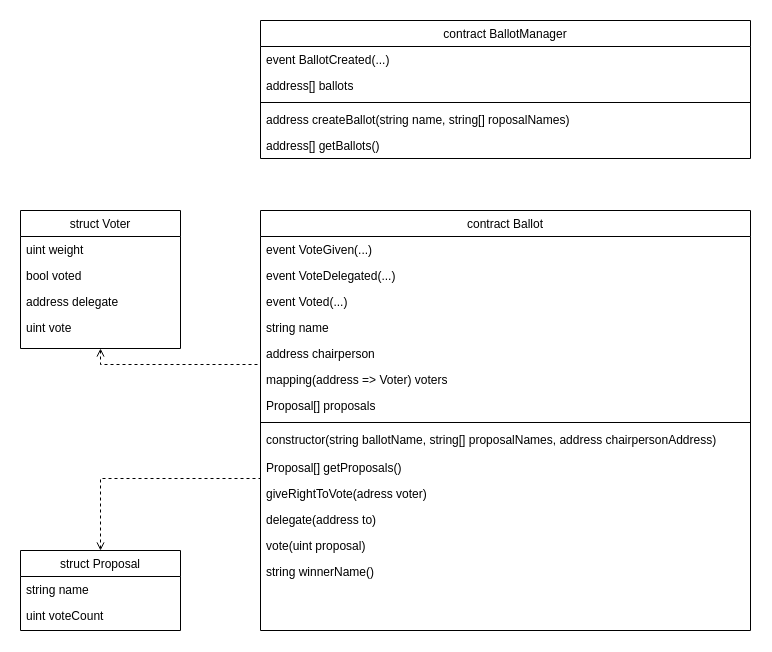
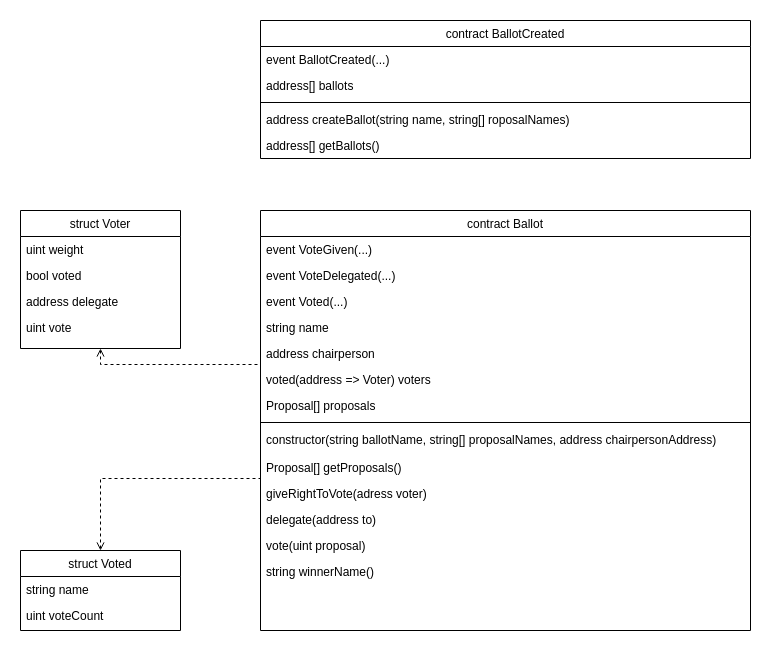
  <mxCell id="0" />
  <mxCell id="1" parent="0" />
  <mxCell id="2" value="contract Ballot" style="swimlane;fontStyle=0;align=center;verticalAlign=top;childLayout=stackLayout;horizontal=1;startSize=26;horizontalStack=0;resizeParent=1;resizeLast=0;collapsible=1;marginBottom=0;rounded=0;shadow=0;strokeWidth=1;" parent="1" vertex="1"><mxGeometry x="260" y="210" width="490" height="420" as="geometry"><mxRectangle x="130" y="380" width="160" height="26" as="alternateBounds" /></mxGeometry></mxCell>
  <mxCell id="3" value="event VoteGiven(...)" style="text;align=left;verticalAlign=top;spacingLeft=4;spacingRight=4;overflow=hidden;rotatable=0;points=[[0,0.5],[1,0.5]];portConstraint=eastwest;" parent="2" vertex="1"><mxGeometry y="26" width="490" height="26" as="geometry" /></mxCell>
  <mxCell id="4" value="event VoteDelegated(...)" style="text;align=left;verticalAlign=top;spacingLeft=4;spacingRight=4;overflow=hidden;rotatable=0;points=[[0,0.5],[1,0.5]];portConstraint=eastwest;rounded=0;shadow=0;html=0;" parent="2" vertex="1"><mxGeometry y="52" width="490" height="26" as="geometry" /></mxCell>
  <mxCell id="5" value="event Voted(...)" style="text;strokeColor=none;fillColor=none;align=left;verticalAlign=top;spacingLeft=4;spacingRight=4;overflow=hidden;rotatable=0;points=[[0,0.5],[1,0.5]];portConstraint=eastwest;whiteSpace=wrap;html=1;" vertex="1" parent="2"><mxGeometry y="78" width="490" height="26" as="geometry" /></mxCell>
  <mxCell id="6" value="string name" style="text;strokeColor=none;fillColor=none;align=left;verticalAlign=top;spacingLeft=4;spacingRight=4;overflow=hidden;rotatable=0;points=[[0,0.5],[1,0.5]];portConstraint=eastwest;whiteSpace=wrap;html=1;" vertex="1" parent="2"><mxGeometry y="104" width="490" height="26" as="geometry" /></mxCell>
  <mxCell id="7" value="address chairperson" style="text;strokeColor=none;fillColor=none;align=left;verticalAlign=top;spacingLeft=4;spacingRight=4;overflow=hidden;rotatable=0;points=[[0,0.5],[1,0.5]];portConstraint=eastwest;whiteSpace=wrap;html=1;" vertex="1" parent="2"><mxGeometry y="130" width="490" height="26" as="geometry" /></mxCell>
- <mxCell id="8" value="mapping(address =&amp;gt; Voter) voters" style="text;strokeColor=none;fillColor=none;align=left;verticalAlign=top;spacingLeft=4;spacingRight=4;overflow=hidden;rotatable=0;points=[[0,0.5],[1,0.5]];portConstraint=eastwest;whiteSpace=wrap;html=1;" vertex="1" parent="2"><mxGeometry y="156" width="490" height="26" as="geometry" /></mxCell>
+ <mxCell id="8" value="voted(address =&amp;gt; Voter) voters" style="text;strokeColor=none;fillColor=none;align=left;verticalAlign=top;spacingLeft=4;spacingRight=4;overflow=hidden;rotatable=0;points=[[0,0.5],[1,0.5]];portConstraint=eastwest;whiteSpace=wrap;html=1;" vertex="1" parent="2"><mxGeometry y="156" width="490" height="26" as="geometry" /></mxCell>
  <mxCell id="9" value="Proposal[] proposals" style="text;strokeColor=none;fillColor=none;align=left;verticalAlign=top;spacingLeft=4;spacingRight=4;overflow=hidden;rotatable=0;points=[[0,0.5],[1,0.5]];portConstraint=eastwest;whiteSpace=wrap;html=1;" vertex="1" parent="2"><mxGeometry y="182" width="490" height="26" as="geometry" /></mxCell>
  <mxCell id="10" value="" style="line;strokeWidth=1;fillColor=none;align=left;verticalAlign=middle;spacingTop=-1;spacingLeft=3;spacingRight=3;rotatable=0;labelPosition=right;points=[];portConstraint=eastwest;strokeColor=inherit;" vertex="1" parent="2"><mxGeometry y="208" width="490" height="8" as="geometry" /></mxCell>
  <mxCell id="11" value="constructor(string ballotName, string[] proposalNames, address chairpersonAddress)" style="text;strokeColor=none;fillColor=none;align=left;verticalAlign=top;spacingLeft=4;spacingRight=4;overflow=hidden;rotatable=0;points=[[0,0.5],[1,0.5]];portConstraint=eastwest;whiteSpace=wrap;html=1;" vertex="1" parent="2"><mxGeometry y="216" width="490" height="28" as="geometry" /></mxCell>
  <mxCell id="12" value="Proposal[] getProposals()" style="text;strokeColor=none;fillColor=none;align=left;verticalAlign=top;spacingLeft=4;spacingRight=4;overflow=hidden;rotatable=0;points=[[0,0.5],[1,0.5]];portConstraint=eastwest;whiteSpace=wrap;html=1;" vertex="1" parent="2"><mxGeometry y="244" width="490" height="26" as="geometry" /></mxCell>
  <mxCell id="13" value="giveRightToVote(adress voter)" style="text;strokeColor=none;fillColor=none;align=left;verticalAlign=top;spacingLeft=4;spacingRight=4;overflow=hidden;rotatable=0;points=[[0,0.5],[1,0.5]];portConstraint=eastwest;whiteSpace=wrap;html=1;" vertex="1" parent="2"><mxGeometry y="270" width="490" height="26" as="geometry" /></mxCell>
  <mxCell id="14" value="delegate(address to)" style="text;strokeColor=none;fillColor=none;align=left;verticalAlign=top;spacingLeft=4;spacingRight=4;overflow=hidden;rotatable=0;points=[[0,0.5],[1,0.5]];portConstraint=eastwest;whiteSpace=wrap;html=1;" vertex="1" parent="2"><mxGeometry y="296" width="490" height="26" as="geometry" /></mxCell>
  <mxCell id="15" value="vote(uint proposal)" style="text;strokeColor=none;fillColor=none;align=left;verticalAlign=top;spacingLeft=4;spacingRight=4;overflow=hidden;rotatable=0;points=[[0,0.5],[1,0.5]];portConstraint=eastwest;whiteSpace=wrap;html=1;" vertex="1" parent="2"><mxGeometry y="322" width="490" height="26" as="geometry" /></mxCell>
  <mxCell id="16" value="string winnerName()" style="text;strokeColor=none;fillColor=none;align=left;verticalAlign=top;spacingLeft=4;spacingRight=4;overflow=hidden;rotatable=0;points=[[0,0.5],[1,0.5]];portConstraint=eastwest;whiteSpace=wrap;html=1;" vertex="1" parent="2"><mxGeometry y="348" width="490" height="26" as="geometry" /></mxCell>
- <mxCell id="17" value="contract BallotManager" style="swimlane;fontStyle=0;align=center;verticalAlign=top;childLayout=stackLayout;horizontal=1;startSize=26;horizontalStack=0;resizeParent=1;resizeLast=0;collapsible=1;marginBottom=0;rounded=0;shadow=0;strokeWidth=1;" parent="1" vertex="1"><mxGeometry x="260" y="20" width="490" height="138" as="geometry"><mxRectangle x="340" y="380" width="170" height="26" as="alternateBounds" /></mxGeometry></mxCell>
+ <mxCell id="17" value="contract BallotCreated" style="swimlane;fontStyle=0;align=center;verticalAlign=top;childLayout=stackLayout;horizontal=1;startSize=26;horizontalStack=0;resizeParent=1;resizeLast=0;collapsible=1;marginBottom=0;rounded=0;shadow=0;strokeWidth=1;" parent="1" vertex="1"><mxGeometry x="260" y="20" width="490" height="138" as="geometry"><mxRectangle x="340" y="380" width="170" height="26" as="alternateBounds" /></mxGeometry></mxCell>
  <mxCell id="18" value="event BallotCreated(...)" style="text;align=left;verticalAlign=top;spacingLeft=4;spacingRight=4;overflow=hidden;rotatable=0;points=[[0,0.5],[1,0.5]];portConstraint=eastwest;" parent="17" vertex="1"><mxGeometry y="26" width="490" height="26" as="geometry" /></mxCell>
  <mxCell id="19" value="address[] ballots" style="text;align=left;verticalAlign=top;spacingLeft=4;spacingRight=4;overflow=hidden;rotatable=0;points=[[0,0.5],[1,0.5]];portConstraint=eastwest;" vertex="1" parent="17"><mxGeometry y="52" width="490" height="26" as="geometry" /></mxCell>
  <mxCell id="20" value="" style="line;strokeWidth=1;fillColor=none;align=left;verticalAlign=middle;spacingTop=-1;spacingLeft=3;spacingRight=3;rotatable=0;labelPosition=right;points=[];portConstraint=eastwest;strokeColor=inherit;" vertex="1" parent="17"><mxGeometry y="78" width="490" height="8" as="geometry" /></mxCell>
  <mxCell id="21" value="address createBallot(string name, string[] roposalNames)" style="text;strokeColor=none;fillColor=none;align=left;verticalAlign=top;spacingLeft=4;spacingRight=4;overflow=hidden;rotatable=0;points=[[0,0.5],[1,0.5]];portConstraint=eastwest;whiteSpace=wrap;html=1;" vertex="1" parent="17"><mxGeometry y="86" width="490" height="26" as="geometry" /></mxCell>
  <mxCell id="22" value="address[] getBallots()" style="text;strokeColor=none;fillColor=none;align=left;verticalAlign=top;spacingLeft=4;spacingRight=4;overflow=hidden;rotatable=0;points=[[0,0.5],[1,0.5]];portConstraint=eastwest;whiteSpace=wrap;html=1;" vertex="1" parent="17"><mxGeometry y="112" width="490" height="26" as="geometry" /></mxCell>
- <mxCell id="23" value="struct Proposal" style="swimlane;fontStyle=0;align=center;verticalAlign=top;childLayout=stackLayout;horizontal=1;startSize=26;horizontalStack=0;resizeParent=1;resizeLast=0;collapsible=1;marginBottom=0;rounded=0;shadow=0;strokeWidth=1;" vertex="1" parent="1"><mxGeometry x="20" y="550" width="160" height="80" as="geometry"><mxRectangle x="340" y="380" width="170" height="26" as="alternateBounds" /></mxGeometry></mxCell>
+ <mxCell id="23" value="struct Voted" style="swimlane;fontStyle=0;align=center;verticalAlign=top;childLayout=stackLayout;horizontal=1;startSize=26;horizontalStack=0;resizeParent=1;resizeLast=0;collapsible=1;marginBottom=0;rounded=0;shadow=0;strokeWidth=1;" vertex="1" parent="1"><mxGeometry x="20" y="550" width="160" height="80" as="geometry"><mxRectangle x="340" y="380" width="170" height="26" as="alternateBounds" /></mxGeometry></mxCell>
  <mxCell id="24" value="string name" style="text;align=left;verticalAlign=top;spacingLeft=4;spacingRight=4;overflow=hidden;rotatable=0;points=[[0,0.5],[1,0.5]];portConstraint=eastwest;" vertex="1" parent="23"><mxGeometry y="26" width="160" height="26" as="geometry" /></mxCell>
  <mxCell id="25" value="uint voteCount" style="text;align=left;verticalAlign=top;spacingLeft=4;spacingRight=4;overflow=hidden;rotatable=0;points=[[0,0.5],[1,0.5]];portConstraint=eastwest;" vertex="1" parent="23"><mxGeometry y="52" width="160" height="26" as="geometry" /></mxCell>
  <mxCell id="26" value="struct Voter" style="swimlane;fontStyle=0;align=center;verticalAlign=top;childLayout=stackLayout;horizontal=1;startSize=26;horizontalStack=0;resizeParent=1;resizeLast=0;collapsible=1;marginBottom=0;rounded=0;shadow=0;strokeWidth=1;" vertex="1" parent="1"><mxGeometry x="20" y="210" width="160" height="138" as="geometry"><mxRectangle x="340" y="380" width="170" height="26" as="alternateBounds" /></mxGeometry></mxCell>
  <mxCell id="27" value="uint weight" style="text;align=left;verticalAlign=top;spacingLeft=4;spacingRight=4;overflow=hidden;rotatable=0;points=[[0,0.5],[1,0.5]];portConstraint=eastwest;" vertex="1" parent="26"><mxGeometry y="26" width="160" height="26" as="geometry" /></mxCell>
  <mxCell id="28" value="bool voted" style="text;align=left;verticalAlign=top;spacingLeft=4;spacingRight=4;overflow=hidden;rotatable=0;points=[[0,0.5],[1,0.5]];portConstraint=eastwest;" vertex="1" parent="26"><mxGeometry y="52" width="160" height="26" as="geometry" /></mxCell>
  <mxCell id="29" value="address delegate" style="text;align=left;verticalAlign=top;spacingLeft=4;spacingRight=4;overflow=hidden;rotatable=0;points=[[0,0.5],[1,0.5]];portConstraint=eastwest;" vertex="1" parent="26"><mxGeometry y="78" width="160" height="26" as="geometry" /></mxCell>
  <mxCell id="30" value="uint vote" style="text;align=left;verticalAlign=top;spacingLeft=4;spacingRight=4;overflow=hidden;rotatable=0;points=[[0,0.5],[1,0.5]];portConstraint=eastwest;" vertex="1" parent="26"><mxGeometry y="104" width="160" height="26" as="geometry" /></mxCell>
  <mxCell id="31" value="" style="endArrow=open;shadow=0;strokeWidth=1;rounded=0;endFill=1;edgeStyle=elbowEdgeStyle;elbow=vertical;exitX=0;exitY=0.5;exitDx=0;exitDy=0;dashed=1;" edge="1" parent="1" source="9" target="23"><mxGeometry x="0.5" y="41" relative="1" as="geometry"><mxPoint x="120" y="90" as="sourcePoint" /><mxPoint x="210" y="90" as="targetPoint" /><mxPoint x="-40" y="32" as="offset" /></mxGeometry></mxCell>
  <mxCell id="32" value="" style="resizable=0;align=right;verticalAlign=bottom;labelBackgroundColor=none;fontSize=12;" connectable="0" vertex="1" parent="31"><mxGeometry x="1" relative="1" as="geometry"><mxPoint x="20" y="-5" as="offset" /></mxGeometry></mxCell>
  <mxCell id="33" value="" style="endArrow=open;shadow=0;strokeWidth=1;rounded=0;endFill=1;edgeStyle=elbowEdgeStyle;elbow=vertical;exitX=0;exitY=0.5;exitDx=0;exitDy=0;dashed=1;" edge="1" parent="1" source="8" target="26"><mxGeometry x="0.5" y="41" relative="1" as="geometry"><mxPoint x="270" y="415" as="sourcePoint" /><mxPoint x="190" y="415" as="targetPoint" /><mxPoint x="-40" y="32" as="offset" /></mxGeometry></mxCell>
  <mxCell id="34" value="" style="resizable=0;align=right;verticalAlign=bottom;labelBackgroundColor=none;fontSize=12;" connectable="0" vertex="1" parent="33"><mxGeometry x="1" relative="1" as="geometry"><mxPoint x="20" y="-5" as="offset" /></mxGeometry></mxCell>
